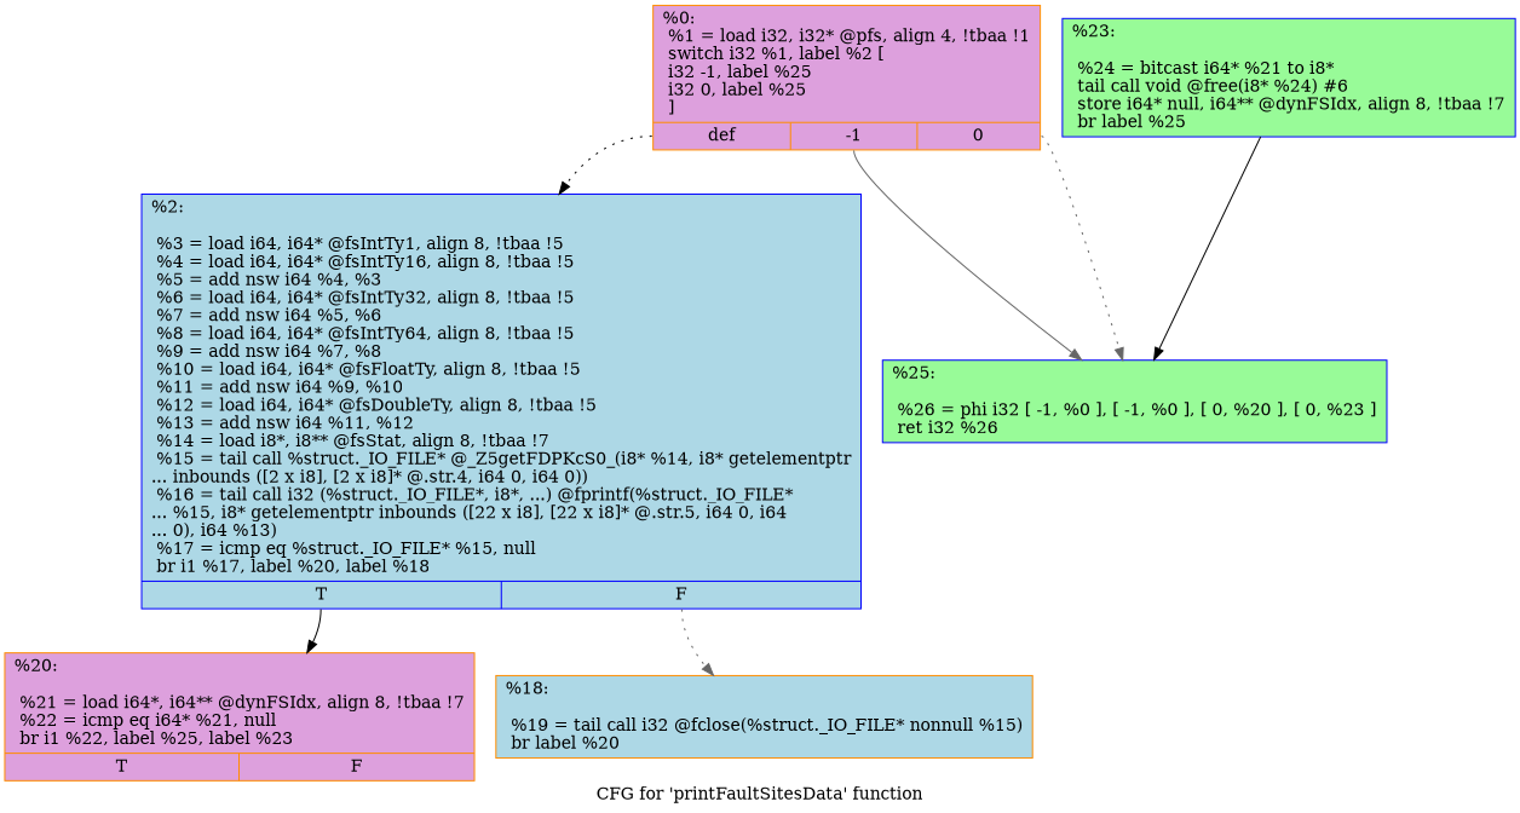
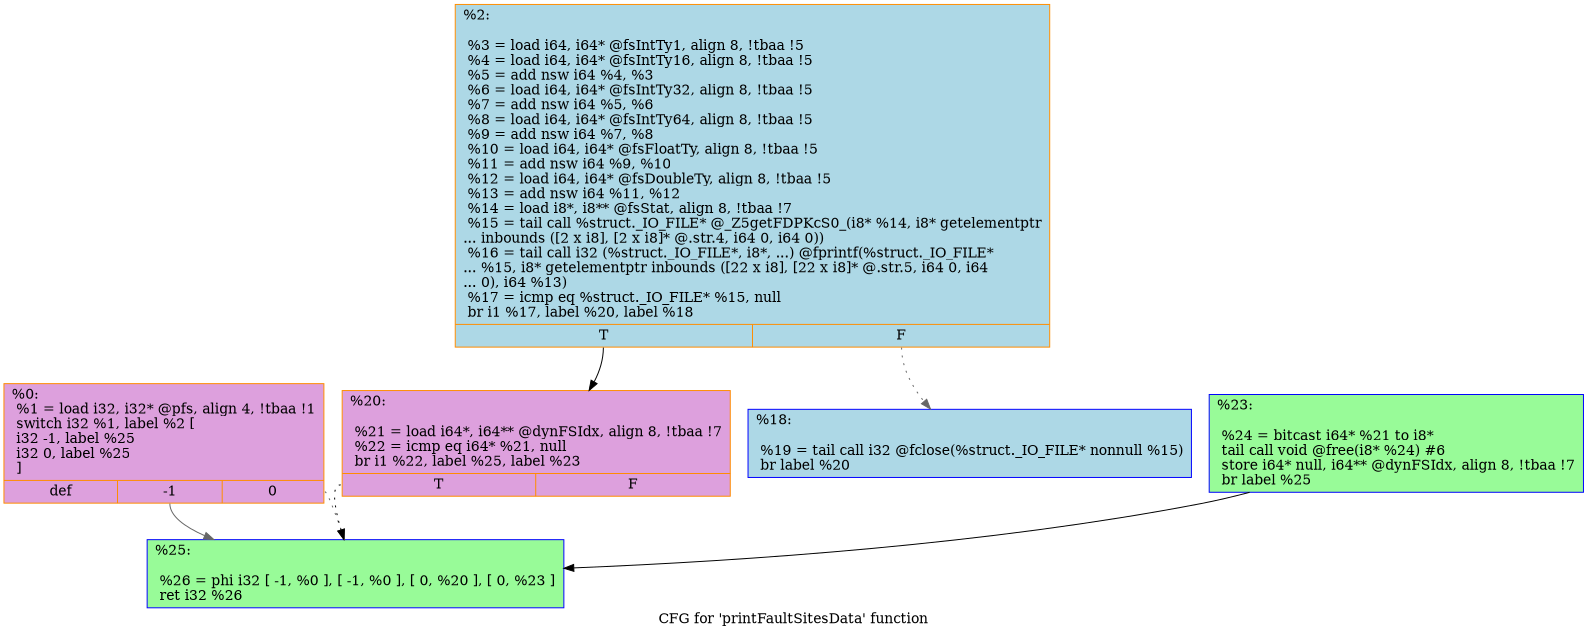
  digraph {
    label="CFG for 'printFaultSitesData' function"
    node [color=darkorange fillcolor=plum shape=record style=filled]
    edge [color=black style=dotted tailport=s0]
    n1 [label="{%0:\l  %1 = load i32, i32* @pfs, align 4, !tbaa !1\l  switch i32 %1, label %2 [\l    i32 -1, label %25\l    i32 0, label %25\l  ]\l|{<s0>def|<s1>-1|<s2>0}}"]
-   n2 [color=blue fillcolor=lightblue label="{%2:\l\l  %3 = load i64, i64* @fsIntTy1, align 8, !tbaa !5\l  %4 = load i64, i64* @fsIntTy16, align 8, !tbaa !5\l  %5 = add nsw i64 %4, %3\l  %6 = load i64, i64* @fsIntTy32, align 8, !tbaa !5\l  %7 = add nsw i64 %5, %6\l  %8 = load i64, i64* @fsIntTy64, align 8, !tbaa !5\l  %9 = add nsw i64 %7, %8\l  %10 = load i64, i64* @fsFloatTy, align 8, !tbaa !5\l  %11 = add nsw i64 %9, %10\l  %12 = load i64, i64* @fsDoubleTy, align 8, !tbaa !5\l  %13 = add nsw i64 %11, %12\l  %14 = load i8*, i8** @fsStat, align 8, !tbaa !7\l  %15 = tail call %struct._IO_FILE* @_Z5getFDPKcS0_(i8* %14, i8* getelementptr\l... inbounds ([2 x i8], [2 x i8]* @.str.4, i64 0, i64 0))\l  %16 = tail call i32 (%struct._IO_FILE*, i8*, ...) @fprintf(%struct._IO_FILE*\l... %15, i8* getelementptr inbounds ([22 x i8], [22 x i8]* @.str.5, i64 0, i64\l... 0), i64 %13)\l  %17 = icmp eq %struct._IO_FILE* %15, null\l  br i1 %17, label %20, label %18\l|{<s0>T|<s1>F}}"]
+   n2 [fillcolor=lightblue label="{%2:\l\l  %3 = load i64, i64* @fsIntTy1, align 8, !tbaa !5\l  %4 = load i64, i64* @fsIntTy16, align 8, !tbaa !5\l  %5 = add nsw i64 %4, %3\l  %6 = load i64, i64* @fsIntTy32, align 8, !tbaa !5\l  %7 = add nsw i64 %5, %6\l  %8 = load i64, i64* @fsIntTy64, align 8, !tbaa !5\l  %9 = add nsw i64 %7, %8\l  %10 = load i64, i64* @fsFloatTy, align 8, !tbaa !5\l  %11 = add nsw i64 %9, %10\l  %12 = load i64, i64* @fsDoubleTy, align 8, !tbaa !5\l  %13 = add nsw i64 %11, %12\l  %14 = load i8*, i8** @fsStat, align 8, !tbaa !7\l  %15 = tail call %struct._IO_FILE* @_Z5getFDPKcS0_(i8* %14, i8* getelementptr\l... inbounds ([2 x i8], [2 x i8]* @.str.4, i64 0, i64 0))\l  %16 = tail call i32 (%struct._IO_FILE*, i8*, ...) @fprintf(%struct._IO_FILE*\l... %15, i8* getelementptr inbounds ([22 x i8], [22 x i8]* @.str.5, i64 0, i64\l... 0), i64 %13)\l  %17 = icmp eq %struct._IO_FILE* %15, null\l  br i1 %17, label %20, label %18\l|{<s0>T|<s1>F}}"]
    n3 [color=blue fillcolor=palegreen label="{%25:\l\l  %26 = phi i32 [ -1, %0 ], [ -1, %0 ], [ 0, %20 ], [ 0, %23 ]\l  ret i32 %26\l}"]
    n4 [label="{%20:\l\l  %21 = load i64*, i64** @dynFSIdx, align 8, !tbaa !7\l  %22 = icmp eq i64* %21, null\l  br i1 %22, label %25, label %23\l|{<s0>T|<s1>F}}"]
-   n5 [fillcolor=lightblue label="{%18:\l\l  %19 = tail call i32 @fclose(%struct._IO_FILE* nonnull %15)\l  br label %20\l}"]
+   n5 [color=blue fillcolor=lightblue label="{%18:\l\l  %19 = tail call i32 @fclose(%struct._IO_FILE* nonnull %15)\l  br label %20\l}"]
    n6 [color=blue fillcolor=palegreen label="{%23:\l\l  %24 = bitcast i64* %21 to i8*\l  tail call void @free(i8* %24) #6\l  store i64* null, i64** @dynFSIdx, align 8, !tbaa !7\l  br label %25\l}"]
-   n1 -> n2
    n1 -> n3 [color=gray40 style=solid tailport=s1]
    n1 -> n3 [color=gray40 tailport=s2]
    n2 -> n4 [style=solid]
    n2 -> n5 [color=gray40 tailport=s1]
+   n4 -> n3
    n6 -> n3 [style=solid]
  }
